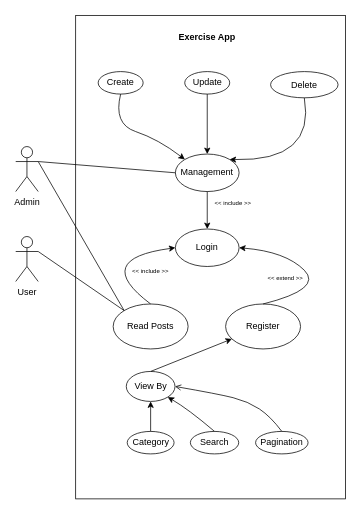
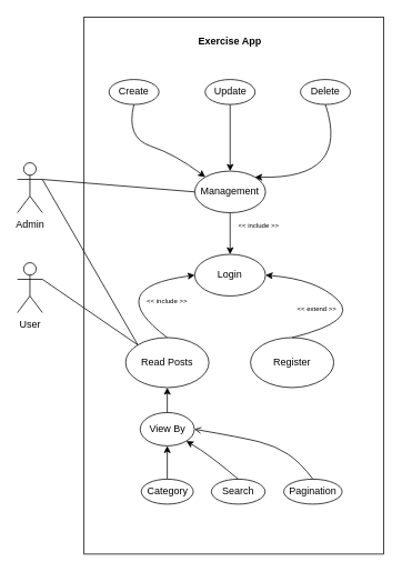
  <mxCell id="0" />
  <mxCell id="1" parent="0" />
  <mxCell id="2" value="" style="rounded=0;whiteSpace=wrap;html=1;" vertex="1" parent="1"><mxGeometry x="100" y="20" width="360" height="645" as="geometry" /></mxCell>
  <mxCell id="3" value="&lt;b&gt;Exercise App&lt;/b&gt;" style="text;html=1;align=center;verticalAlign=middle;whiteSpace=wrap;rounded=0;" vertex="1" parent="1"><mxGeometry x="228" y="35" width="95" height="30" as="geometry" /></mxCell>
  <mxCell id="4" value="User" style="shape=umlActor;verticalLabelPosition=bottom;verticalAlign=top;html=1;outlineConnect=0;" vertex="1" parent="1"><mxGeometry x="20" y="315" width="30" height="60" as="geometry" /></mxCell>
  <mxCell id="5" value="Read Posts" style="ellipse;whiteSpace=wrap;html=1;" vertex="1" parent="1"><mxGeometry x="150" y="405" width="100" height="60" as="geometry" /></mxCell>
  <mxCell id="6" value="Login" style="ellipse;whiteSpace=wrap;html=1;" vertex="1" parent="1"><mxGeometry x="233" y="305" width="85" height="50" as="geometry" /></mxCell>
  <mxCell id="7" value="" style="curved=1;endArrow=classic;html=1;rounded=0;exitX=0.5;exitY=0;exitDx=0;exitDy=0;entryX=0;entryY=0.5;entryDx=0;entryDy=0;" edge="1" parent="1" source="5" target="6"><mxGeometry width="50" height="50" relative="1" as="geometry"><mxPoint x="250" y="285" as="sourcePoint" /><mxPoint x="300" y="235" as="targetPoint" /><Array as="points"><mxPoint x="120" y="345" /></Array></mxGeometry></mxCell>
  <mxCell id="8" value="&lt;font style=&quot;font-size: 8px;&quot;&gt;&amp;lt;&amp;lt; include &amp;gt;&amp;gt;&lt;/font&gt;" style="text;html=1;align=center;verticalAlign=middle;whiteSpace=wrap;rounded=0;" vertex="1" parent="1"><mxGeometry x="160" y="345" width="80" height="30" as="geometry" /></mxCell>
  <mxCell id="9" value="Register" style="ellipse;whiteSpace=wrap;html=1;" vertex="1" parent="1"><mxGeometry x="300" y="405" width="100" height="60" as="geometry" /></mxCell>
  <mxCell id="10" value="" style="curved=1;endArrow=classic;html=1;rounded=0;entryX=1;entryY=0.5;entryDx=0;entryDy=0;exitX=0.5;exitY=0;exitDx=0;exitDy=0;" edge="1" parent="1" source="9" target="6"><mxGeometry width="50" height="50" relative="1" as="geometry"><mxPoint x="380" y="385" as="sourcePoint" /><mxPoint x="430" y="335" as="targetPoint" /><Array as="points"><mxPoint x="430" y="385" /><mxPoint x="380" y="335" /></Array></mxGeometry></mxCell>
  <mxCell id="11" value="&lt;font style=&quot;font-size: 8px;&quot;&gt;&amp;lt;&amp;lt; extend &amp;gt;&amp;gt;&lt;/font&gt;" style="text;html=1;align=center;verticalAlign=middle;whiteSpace=wrap;rounded=0;" vertex="1" parent="1"><mxGeometry x="340" y="355" width="80" height="30" as="geometry" /></mxCell>
  <mxCell id="12" value="Admin" style="shape=umlActor;verticalLabelPosition=bottom;verticalAlign=top;html=1;outlineConnect=0;" vertex="1" parent="1"><mxGeometry x="20" y="195" width="30" height="60" as="geometry" /></mxCell>
  <mxCell id="13" value="" style="endArrow=none;html=1;rounded=0;entryX=1;entryY=0.333;entryDx=0;entryDy=0;entryPerimeter=0;exitX=0;exitY=0;exitDx=0;exitDy=0;" edge="1" parent="1" source="5" target="4"><mxGeometry width="50" height="50" relative="1" as="geometry"><mxPoint x="250" y="395" as="sourcePoint" /><mxPoint x="300" y="345" as="targetPoint" /></mxGeometry></mxCell>
  <mxCell id="14" value="Management" style="ellipse;whiteSpace=wrap;html=1;" vertex="1" parent="1"><mxGeometry x="233" y="205" width="85" height="50" as="geometry" /></mxCell>
  <mxCell id="15" value="" style="endArrow=none;html=1;rounded=0;entryX=0;entryY=0.5;entryDx=0;entryDy=0;exitX=1;exitY=0.333;exitDx=0;exitDy=0;exitPerimeter=0;" edge="1" parent="1" source="12" target="14"><mxGeometry width="50" height="50" relative="1" as="geometry"><mxPoint x="250" y="295" as="sourcePoint" /><mxPoint x="300" y="245" as="targetPoint" /></mxGeometry></mxCell>
  <mxCell id="16" value="" style="endArrow=classic;html=1;rounded=0;entryX=0.5;entryY=0;entryDx=0;entryDy=0;exitX=0.5;exitY=1;exitDx=0;exitDy=0;" edge="1" parent="1" source="14" target="6"><mxGeometry width="50" height="50" relative="1" as="geometry"><mxPoint x="250" y="345" as="sourcePoint" /><mxPoint x="300" y="295" as="targetPoint" /></mxGeometry></mxCell>
  <mxCell id="17" value="&lt;font style=&quot;font-size: 8px;&quot;&gt;&amp;lt;&amp;lt; include &amp;gt;&amp;gt;&lt;/font&gt;" style="text;html=1;align=center;verticalAlign=middle;whiteSpace=wrap;rounded=0;" vertex="1" parent="1"><mxGeometry x="270" y="255" width="80" height="30" as="geometry" /></mxCell>
  <mxCell id="18" value="Create" style="ellipse;whiteSpace=wrap;html=1;" vertex="1" parent="1"><mxGeometry x="130" y="95" width="60" height="30" as="geometry" /></mxCell>
  <mxCell id="19" value="Update" style="ellipse;whiteSpace=wrap;html=1;" vertex="1" parent="1"><mxGeometry x="245.5" y="95" width="60" height="30" as="geometry" /></mxCell>
- <mxCell id="20" value="Delete" style="ellipse;whiteSpace=wrap;html=1;" vertex="1" parent="1"><mxGeometry x="360" y="95" width="90" height="35" as="geometry" /></mxCell>
+ <mxCell id="20" value="Delete" style="ellipse;whiteSpace=wrap;html=1;" vertex="1" parent="1"><mxGeometry x="360" y="95" width="60" height="30" as="geometry" /></mxCell>
  <mxCell id="21" value="" style="endArrow=none;html=1;rounded=0;entryX=1;entryY=0.333;entryDx=0;entryDy=0;entryPerimeter=0;exitX=0;exitY=0;exitDx=0;exitDy=0;" edge="1" parent="1" source="5" target="12"><mxGeometry width="50" height="50" relative="1" as="geometry"><mxPoint x="270" y="345" as="sourcePoint" /><mxPoint x="320" y="295" as="targetPoint" /></mxGeometry></mxCell>
  <mxCell id="22" value="" style="curved=1;endArrow=classic;html=1;rounded=0;entryX=0;entryY=0;entryDx=0;entryDy=0;exitX=0.5;exitY=1;exitDx=0;exitDy=0;" edge="1" parent="1" source="18" target="14"><mxGeometry width="50" height="50" relative="1" as="geometry"><mxPoint x="140" y="205" as="sourcePoint" /><mxPoint x="190" y="155" as="targetPoint" /><Array as="points"><mxPoint x="150" y="165" /><mxPoint x="210" y="185" /></Array></mxGeometry></mxCell>
  <mxCell id="23" value="" style="endArrow=classic;html=1;rounded=0;exitX=0.5;exitY=1;exitDx=0;exitDy=0;entryX=0.5;entryY=0;entryDx=0;entryDy=0;" edge="1" parent="1" source="19" target="14"><mxGeometry width="50" height="50" relative="1" as="geometry"><mxPoint x="270" y="195" as="sourcePoint" /><mxPoint x="320" y="145" as="targetPoint" /></mxGeometry></mxCell>
  <mxCell id="24" value="" style="curved=1;endArrow=classic;html=1;rounded=0;entryX=1;entryY=0;entryDx=0;entryDy=0;exitX=0.5;exitY=1;exitDx=0;exitDy=0;" edge="1" parent="1" source="20" target="14"><mxGeometry width="50" height="50" relative="1" as="geometry"><mxPoint x="410" y="205" as="sourcePoint" /><mxPoint x="410" y="185" as="targetPoint" /><Array as="points"><mxPoint x="420" y="215" /></Array></mxGeometry></mxCell>
  <mxCell id="25" value="View By" style="ellipse;whiteSpace=wrap;html=1;" vertex="1" parent="1"><mxGeometry x="167.5" y="495" width="65" height="40" as="geometry" /></mxCell>
- <mxCell id="26" value="" style="endArrow=classic;html=1;rounded=0;exitX=0.5;exitY=0;exitDx=0;exitDy=0;" edge="1" parent="1" source="25" target="9"><mxGeometry width="50" height="50" relative="1" as="geometry"><mxPoint x="260" y="495" as="sourcePoint" /><mxPoint x="310" y="445" as="targetPoint" /></mxGeometry></mxCell>
+ <mxCell id="26" value="" style="endArrow=classic;html=1;rounded=0;entryX=0.5;entryY=1;entryDx=0;entryDy=0;exitX=0.5;exitY=0;exitDx=0;exitDy=0;" edge="1" parent="1" source="25" target="5"><mxGeometry width="50" height="50" relative="1" as="geometry"><mxPoint x="260" y="495" as="sourcePoint" /><mxPoint x="310" y="445" as="targetPoint" /></mxGeometry></mxCell>
  <mxCell id="27" value="Category" style="ellipse;whiteSpace=wrap;html=1;" vertex="1" parent="1"><mxGeometry x="168.75" y="575" width="62.5" height="30" as="geometry" /></mxCell>
  <mxCell id="28" value="Search" style="ellipse;whiteSpace=wrap;html=1;" vertex="1" parent="1"><mxGeometry x="253" y="575" width="64.5" height="30" as="geometry" /></mxCell>
  <mxCell id="29" value="Pagination" style="ellipse;whiteSpace=wrap;html=1;" vertex="1" parent="1"><mxGeometry x="340" y="575" width="70" height="30" as="geometry" /></mxCell>
  <mxCell id="30" value="" style="endArrow=classic;html=1;rounded=0;entryX=0.5;entryY=1;entryDx=0;entryDy=0;exitX=0.5;exitY=0;exitDx=0;exitDy=0;" edge="1" parent="1" source="27" target="25"><mxGeometry width="50" height="50" relative="1" as="geometry"><mxPoint x="260" y="595" as="sourcePoint" /><mxPoint x="310" y="545" as="targetPoint" /></mxGeometry></mxCell>
  <mxCell id="31" value="" style="curved=1;endArrow=classic;html=1;rounded=0;entryX=1;entryY=1;entryDx=0;entryDy=0;exitX=0.5;exitY=0;exitDx=0;exitDy=0;" edge="1" parent="1" source="28" target="25"><mxGeometry width="50" height="50" relative="1" as="geometry"><mxPoint x="280" y="555" as="sourcePoint" /><mxPoint x="330" y="505" as="targetPoint" /><Array as="points"><mxPoint x="250" y="545" /></Array></mxGeometry></mxCell>
  <mxCell id="32" value="" style="curved=1;endArrow=open;html=1;rounded=0;entryX=1;entryY=0.5;entryDx=0;entryDy=0;exitX=0.5;exitY=0;exitDx=0;exitDy=0;" edge="1" parent="1" source="29" target="25"><mxGeometry width="50" height="50" relative="1" as="geometry"><mxPoint x="290" y="575" as="sourcePoint" /><mxPoint x="340" y="525" as="targetPoint" /><Array as="points"><mxPoint x="360" y="555" /><mxPoint x="330" y="535" /><mxPoint x="290" y="525" /></Array></mxGeometry></mxCell>
